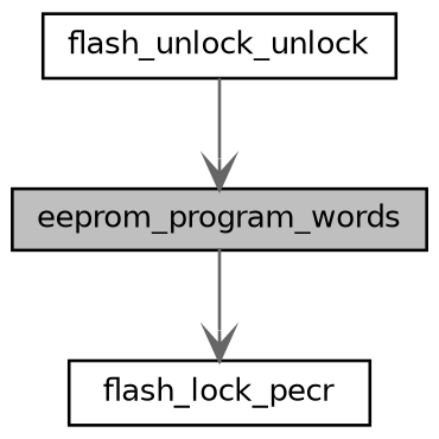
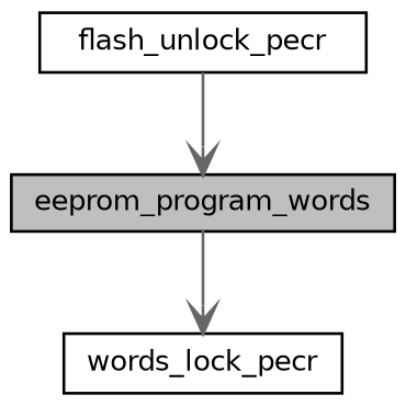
  digraph {
    rankdir=TB
    node [color=black fillcolor=white fontname=Helvetica fontsize=10 shape=record style=filled]
    edge [arrowhead=vee color=gray40 fontname=Helvetica fontsize=10 labelfontname=Helvetica labelfontsize=10 style=solid]
    n1 [fillcolor=grey75 fontcolor=black height=0.2 label=eeprom_program_words width=0.4]
-   n2 [height=0.2 label=flash_lock_pecr width=0.4]
-   n3 [height=0.2 label=flash_unlock_unlock width=0.4]
+   n2 [height=0.2 label=words_lock_pecr width=0.4]
+   n3 [height=0.2 label=flash_unlock_pecr width=0.4]
    n1 -> n2
    n3 -> n1
  }
